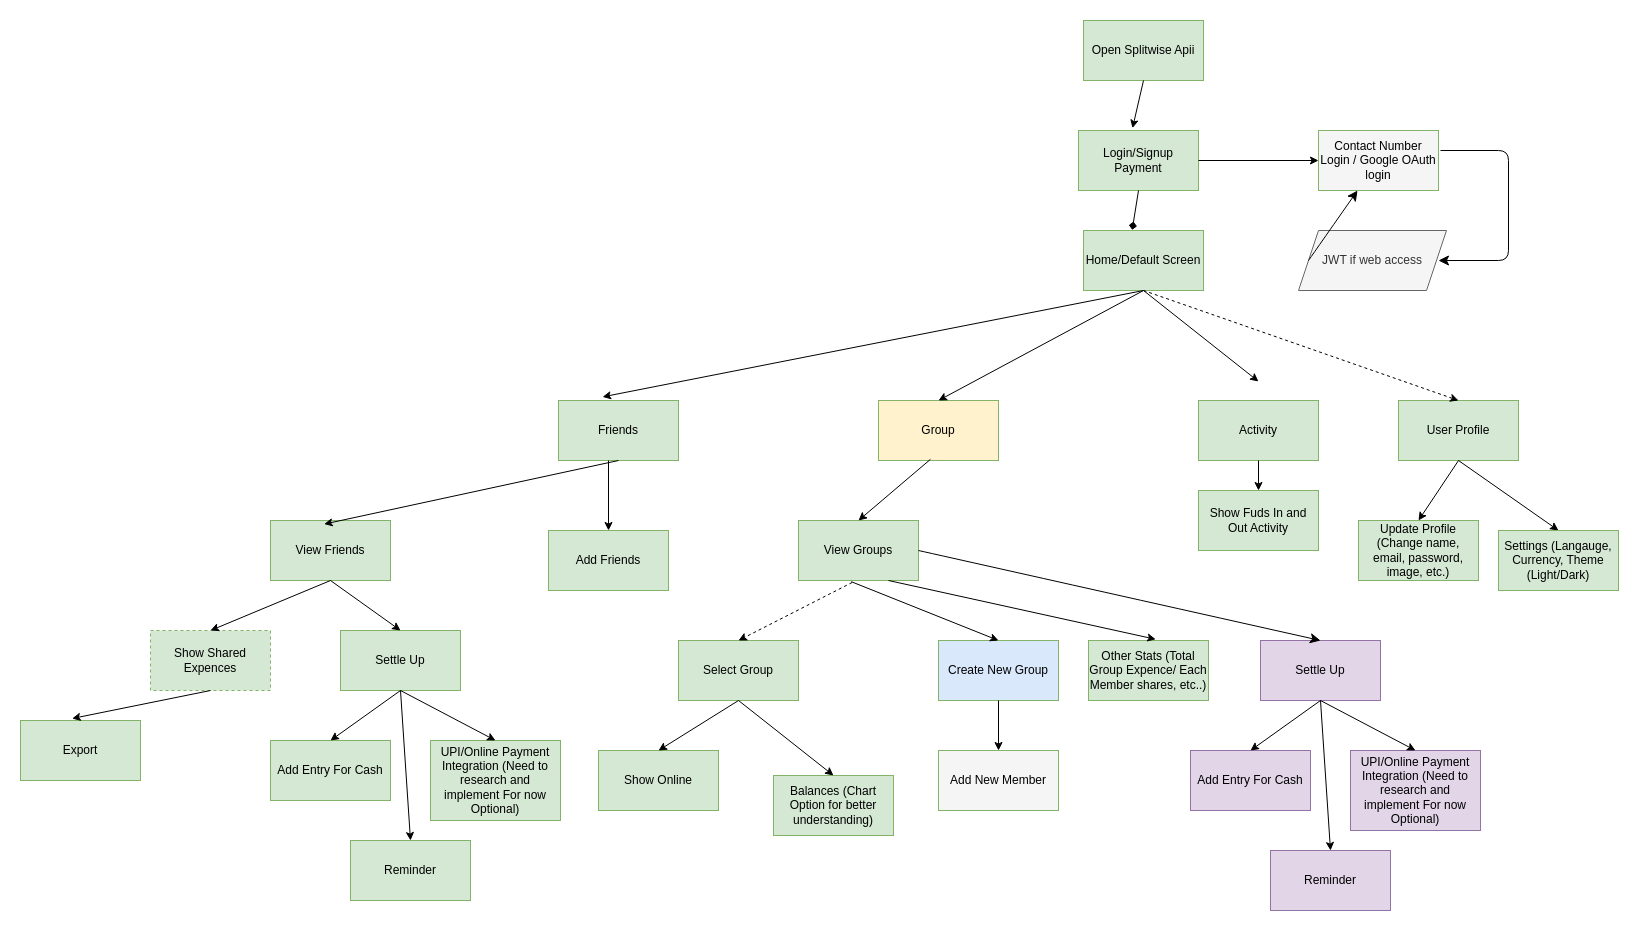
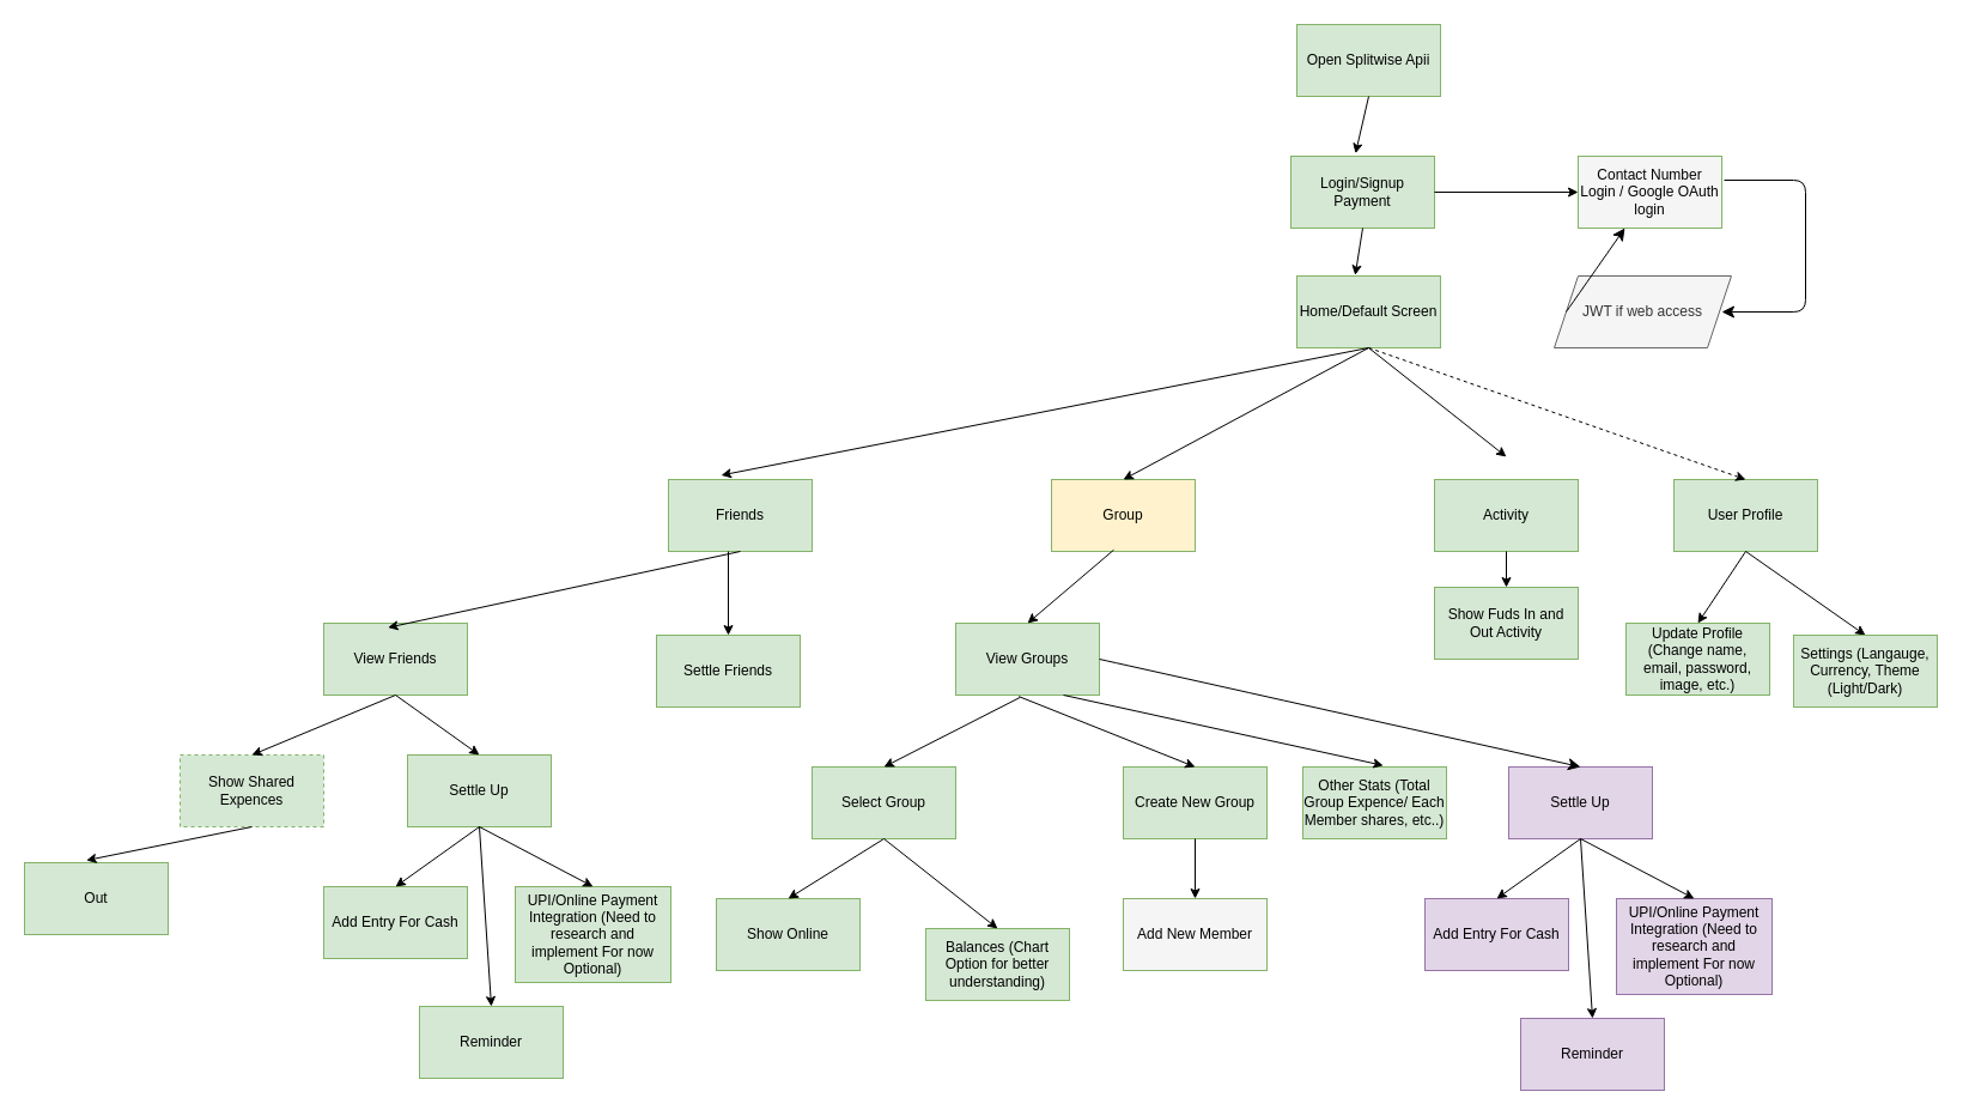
  <mxCell id="0" />
  <mxCell id="1" parent="0" />
  <mxCell id="2" value="Open Splitwise Apii" style="rounded=0;whiteSpace=wrap;html=1;fillColor=#d5e8d4;strokeColor=#82b366;" parent="1" vertex="1"><mxGeometry x="1083" y="20" width="120" height="60" as="geometry" /></mxCell>
  <mxCell id="3" value="Login/Signup Payment" style="rounded=0;whiteSpace=wrap;html=1;fillColor=#d5e8d4;strokeColor=#82b366;" parent="1" vertex="1"><mxGeometry x="1078" y="130" width="120" height="60" as="geometry" /></mxCell>
  <mxCell id="4" value="Home/Default Screen" style="rounded=0;whiteSpace=wrap;html=1;fillColor=#d5e8d4;strokeColor=#82b366;" parent="1" vertex="1"><mxGeometry x="1083" y="230" width="120" height="60" as="geometry" /></mxCell>
  <mxCell id="5" value="Friends" style="rounded=0;whiteSpace=wrap;html=1;fillColor=#d5e8d4;strokeColor=#82b366;" parent="1" vertex="1"><mxGeometry x="558" y="400" width="120" height="60" as="geometry" /></mxCell>
  <mxCell id="6" value="Activity" style="rounded=0;whiteSpace=wrap;html=1;fillColor=#d5e8d4;strokeColor=#82b366;" parent="1" vertex="1"><mxGeometry x="1198" y="400" width="120" height="60" as="geometry" /></mxCell>
  <mxCell id="7" value="Group" style="rounded=0;whiteSpace=wrap;html=1;fillColor=#fff2cc;strokeColor=#82b366;" parent="1" vertex="1"><mxGeometry x="878" y="400" width="120" height="60" as="geometry" /></mxCell>
  <mxCell id="8" value="View Friends" style="rounded=0;whiteSpace=wrap;html=1;fillColor=#d5e8d4;strokeColor=#82b366;" parent="1" vertex="1"><mxGeometry x="270" y="520" width="120" height="60" as="geometry" /></mxCell>
  <mxCell id="9" value="Show Shared Expences" style="rounded=0;whiteSpace=wrap;html=1;fillColor=#d5e8d4;strokeColor=#82b366;dashed=1;" parent="1" vertex="1"><mxGeometry x="150" y="630" width="120" height="60" as="geometry" /></mxCell>
  <mxCell id="10" value="Settle Up" style="rounded=0;whiteSpace=wrap;html=1;fillColor=#d5e8d4;strokeColor=#82b366;" parent="1" vertex="1"><mxGeometry x="340" y="630" width="120" height="60" as="geometry" /></mxCell>
  <mxCell id="11" value="Add Entry For Cash" style="rounded=0;whiteSpace=wrap;html=1;fillColor=#d5e8d4;strokeColor=#82b366;" parent="1" vertex="1"><mxGeometry x="270" y="740" width="120" height="60" as="geometry" /></mxCell>
  <mxCell id="12" value="UPI/Online Payment Integration (Need to research and implement For now Optional)" style="rounded=0;whiteSpace=wrap;html=1;fillColor=#d5e8d4;strokeColor=#82b366;" parent="1" vertex="1"><mxGeometry x="430" y="740" width="130" height="80" as="geometry" /></mxCell>
  <mxCell id="13" value="" style="endArrow=classic;html=1;rounded=0;exitX=0.5;exitY=1;exitDx=0;exitDy=0;entryX=0.447;entryY=0.06;entryDx=0;entryDy=0;entryPerimeter=0;" parent="1" source="5" target="8" edge="1"><mxGeometry width="50" height="50" relative="1" as="geometry"><mxPoint x="608" y="570" as="sourcePoint" /><mxPoint x="658" y="520" as="targetPoint" /></mxGeometry></mxCell>
  <mxCell id="14" value="" style="endArrow=classic;html=1;rounded=0;exitX=0.5;exitY=1;exitDx=0;exitDy=0;entryX=0.5;entryY=0;entryDx=0;entryDy=0;" parent="1" source="8" target="9" edge="1"><mxGeometry width="50" height="50" relative="1" as="geometry"><mxPoint x="460" y="470" as="sourcePoint" /><mxPoint x="334" y="534" as="targetPoint" /></mxGeometry></mxCell>
  <mxCell id="15" value="" style="endArrow=classic;html=1;rounded=0;entryX=0.5;entryY=0;entryDx=0;entryDy=0;exitX=0.5;exitY=1;exitDx=0;exitDy=0;" parent="1" source="8" target="10" edge="1"><mxGeometry width="50" height="50" relative="1" as="geometry"><mxPoint x="340" y="610" as="sourcePoint" /><mxPoint x="220" y="640" as="targetPoint" /></mxGeometry></mxCell>
  <mxCell id="16" value="" style="endArrow=classic;html=1;rounded=0;entryX=0.5;entryY=0;entryDx=0;entryDy=0;exitX=0.5;exitY=1;exitDx=0;exitDy=0;" parent="1" source="10" target="11" edge="1"><mxGeometry width="50" height="50" relative="1" as="geometry"><mxPoint x="340" y="590" as="sourcePoint" /><mxPoint x="410" y="640" as="targetPoint" /></mxGeometry></mxCell>
  <mxCell id="17" value="" style="endArrow=classic;html=1;rounded=0;entryX=0.5;entryY=0;entryDx=0;entryDy=0;" parent="1" target="12" edge="1"><mxGeometry width="50" height="50" relative="1" as="geometry"><mxPoint x="400" y="690" as="sourcePoint" /><mxPoint x="340" y="750" as="targetPoint" /></mxGeometry></mxCell>
  <mxCell id="18" value="" style="endArrow=classic;html=1;rounded=0;entryX=0.5;entryY=0;entryDx=0;entryDy=0;" parent="1" target="19" edge="1"><mxGeometry width="50" height="50" relative="1" as="geometry"><mxPoint x="400" y="690" as="sourcePoint" /><mxPoint x="400" y="840" as="targetPoint" /></mxGeometry></mxCell>
  <mxCell id="19" value="Reminder" style="rounded=0;whiteSpace=wrap;html=1;fillColor=#d5e8d4;strokeColor=#82b366;" parent="1" vertex="1"><mxGeometry x="350" y="840" width="120" height="60" as="geometry" /></mxCell>
- <mxCell id="20" value="Export" style="rounded=0;whiteSpace=wrap;html=1;fillColor=#d5e8d4;strokeColor=#82b366;" parent="1" vertex="1"><mxGeometry x="20" y="720" width="120" height="60" as="geometry" /></mxCell>
+ <mxCell id="20" value="Out" style="rounded=0;whiteSpace=wrap;html=1;fillColor=#d5e8d4;strokeColor=#82b366;" parent="1" vertex="1"><mxGeometry x="20" y="720" width="120" height="60" as="geometry" /></mxCell>
  <mxCell id="21" value="" style="endArrow=classic;html=1;rounded=0;exitX=0.5;exitY=1;exitDx=0;exitDy=0;entryX=0.43;entryY=-0.033;entryDx=0;entryDy=0;entryPerimeter=0;" parent="1" source="9" target="20" edge="1"><mxGeometry width="50" height="50" relative="1" as="geometry"><mxPoint x="440" y="680" as="sourcePoint" /><mxPoint x="490" y="630" as="targetPoint" /></mxGeometry></mxCell>
- <mxCell id="22" value="Add Friends" style="rounded=0;whiteSpace=wrap;html=1;fillColor=#d5e8d4;strokeColor=#82b366;" parent="1" vertex="1"><mxGeometry x="548" y="530" width="120" height="60" as="geometry" /></mxCell>
+ <mxCell id="22" value="Settle Friends" style="rounded=0;whiteSpace=wrap;html=1;fillColor=#d5e8d4;strokeColor=#82b366;" parent="1" vertex="1"><mxGeometry x="548" y="530" width="120" height="60" as="geometry" /></mxCell>
  <mxCell id="23" value="" style="endArrow=classic;html=1;rounded=0;entryX=0.5;entryY=0;entryDx=0;entryDy=0;" parent="1" target="22" edge="1"><mxGeometry width="50" height="50" relative="1" as="geometry"><mxPoint x="608" y="460" as="sourcePoint" /><mxPoint x="334" y="534" as="targetPoint" /></mxGeometry></mxCell>
  <mxCell id="24" value="View Groups" style="rounded=0;whiteSpace=wrap;html=1;fillColor=#d5e8d4;strokeColor=#82b366;" parent="1" vertex="1"><mxGeometry x="798" y="520" width="120" height="60" as="geometry" /></mxCell>
  <mxCell id="25" value="" style="endArrow=classic;html=1;rounded=0;exitX=0.433;exitY=0.98;exitDx=0;exitDy=0;entryX=0.5;entryY=0;entryDx=0;entryDy=0;exitPerimeter=0;" parent="1" source="7" target="24" edge="1"><mxGeometry width="50" height="50" relative="1" as="geometry"><mxPoint x="628" y="470" as="sourcePoint" /><mxPoint x="334" y="534" as="targetPoint" /></mxGeometry></mxCell>
  <mxCell id="26" value="Select Group" style="rounded=0;whiteSpace=wrap;html=1;fillColor=#d5e8d4;strokeColor=#82b366;" parent="1" vertex="1"><mxGeometry x="678" y="640" width="120" height="60" as="geometry" /></mxCell>
  <mxCell id="27" value="Show Online" style="rounded=0;whiteSpace=wrap;html=1;fillColor=#d5e8d4;strokeColor=#82b366;" parent="1" vertex="1"><mxGeometry x="598" y="750" width="120" height="60" as="geometry" /></mxCell>
  <mxCell id="28" value="" style="endArrow=classic;html=1;rounded=0;exitX=0.5;exitY=1;exitDx=0;exitDy=0;entryX=0.5;entryY=0;entryDx=0;entryDy=0;" parent="1" source="26" target="27" edge="1"><mxGeometry width="50" height="50" relative="1" as="geometry"><mxPoint x="678" y="910" as="sourcePoint" /><mxPoint x="728" y="860" as="targetPoint" /></mxGeometry></mxCell>
  <mxCell id="29" value="Balances (Chart Option for better understanding)" style="rounded=0;whiteSpace=wrap;html=1;fillColor=#d5e8d4;strokeColor=#82b366;" parent="1" vertex="1"><mxGeometry x="773" y="775" width="120" height="60" as="geometry" /></mxCell>
  <mxCell id="30" value="" style="endArrow=classic;html=1;rounded=0;exitX=0.5;exitY=1;exitDx=0;exitDy=0;entryX=0.5;entryY=0;entryDx=0;entryDy=0;" parent="1" source="26" target="29" edge="1"><mxGeometry width="50" height="50" relative="1" as="geometry"><mxPoint x="748" y="710" as="sourcePoint" /><mxPoint x="668" y="760" as="targetPoint" /></mxGeometry></mxCell>
- <mxCell id="31" value="" style="endArrow=classic;html=1;rounded=0;exitX=0.447;exitY=1.033;exitDx=0;exitDy=0;entryX=0.5;entryY=0;entryDx=0;entryDy=0;exitPerimeter=0;dashed=1;" parent="1" source="24" target="26" edge="1"><mxGeometry width="50" height="50" relative="1" as="geometry"><mxPoint x="748" y="710" as="sourcePoint" /><mxPoint x="668" y="760" as="targetPoint" /></mxGeometry></mxCell>
- <mxCell id="32" value="Create New Group" style="rounded=0;whiteSpace=wrap;html=1;fillColor=#dae8fc;strokeColor=#82b366;" parent="1" vertex="1"><mxGeometry x="938" y="640" width="120" height="60" as="geometry" /></mxCell>
+ <mxCell id="31" value="" style="endArrow=classic;html=1;rounded=0;exitX=0.447;exitY=1.033;exitDx=0;exitDy=0;entryX=0.5;entryY=0;entryDx=0;entryDy=0;exitPerimeter=0;" parent="1" source="24" target="26" edge="1"><mxGeometry width="50" height="50" relative="1" as="geometry"><mxPoint x="748" y="710" as="sourcePoint" /><mxPoint x="668" y="760" as="targetPoint" /></mxGeometry></mxCell>
+ <mxCell id="32" value="Create New Group" style="rounded=0;whiteSpace=wrap;html=1;fillColor=#d5e8d4;strokeColor=#82b366;" parent="1" vertex="1"><mxGeometry x="938" y="640" width="120" height="60" as="geometry" /></mxCell>
  <mxCell id="33" value="Add New Member" style="rounded=0;whiteSpace=wrap;html=1;fillColor=#f5f5f5;strokeColor=#82b366;" parent="1" vertex="1"><mxGeometry x="938" y="750" width="120" height="60" as="geometry" /></mxCell>
  <mxCell id="34" value="" style="endArrow=classic;html=1;rounded=0;exitX=0.5;exitY=1;exitDx=0;exitDy=0;entryX=0.5;entryY=0;entryDx=0;entryDy=0;" parent="1" source="32" target="33" edge="1"><mxGeometry width="50" height="50" relative="1" as="geometry"><mxPoint x="862" y="592" as="sourcePoint" /><mxPoint x="748" y="650" as="targetPoint" /></mxGeometry></mxCell>
  <mxCell id="35" value="" style="endArrow=classic;html=1;rounded=0;exitX=0.44;exitY=1.02;exitDx=0;exitDy=0;entryX=0.5;entryY=0;entryDx=0;entryDy=0;exitPerimeter=0;" parent="1" source="24" target="32" edge="1"><mxGeometry width="50" height="50" relative="1" as="geometry"><mxPoint x="862" y="592" as="sourcePoint" /><mxPoint x="748" y="650" as="targetPoint" /></mxGeometry></mxCell>
  <mxCell id="36" value="Other Stats (Total Group Expence/ Each Member shares, etc..)" style="rounded=0;whiteSpace=wrap;html=1;fillColor=#d5e8d4;strokeColor=#82b366;" parent="1" vertex="1"><mxGeometry x="1088" y="640" width="120" height="60" as="geometry" /></mxCell>
  <mxCell id="37" value="" style="endArrow=classic;html=1;rounded=0;exitX=0.75;exitY=1;exitDx=0;exitDy=0;entryX=0.56;entryY=-0.02;entryDx=0;entryDy=0;entryPerimeter=0;" parent="1" source="24" target="36" edge="1"><mxGeometry width="50" height="50" relative="1" as="geometry"><mxPoint x="861" y="591" as="sourcePoint" /><mxPoint x="1008" y="650" as="targetPoint" /></mxGeometry></mxCell>
  <mxCell id="38" value="Show Fuds In and Out Activity" style="rounded=0;whiteSpace=wrap;html=1;fillColor=#d5e8d4;strokeColor=#82b366;" parent="1" vertex="1"><mxGeometry x="1198" y="490" width="120" height="60" as="geometry" /></mxCell>
  <mxCell id="39" value="" style="endArrow=classic;html=1;rounded=0;exitX=0.5;exitY=1;exitDx=0;exitDy=0;entryX=0.5;entryY=0;entryDx=0;entryDy=0;" parent="1" source="6" target="38" edge="1"><mxGeometry width="50" height="50" relative="1" as="geometry"><mxPoint x="940" y="469" as="sourcePoint" /><mxPoint x="868" y="530" as="targetPoint" /></mxGeometry></mxCell>
  <mxCell id="40" value="" style="endArrow=classic;html=1;rounded=0;exitX=0.5;exitY=1;exitDx=0;exitDy=0;entryX=0.5;entryY=0;entryDx=0;entryDy=0;" parent="1" source="4" edge="1"><mxGeometry width="50" height="50" relative="1" as="geometry"><mxPoint x="1268" y="451" as="sourcePoint" /><mxPoint x="1258" y="381" as="targetPoint" /></mxGeometry></mxCell>
  <mxCell id="41" value="User Profile" style="rounded=0;whiteSpace=wrap;html=1;fillColor=#d5e8d4;strokeColor=#82b366;" parent="1" vertex="1"><mxGeometry x="1398" y="400" width="120" height="60" as="geometry" /></mxCell>
  <mxCell id="42" value="Update Profile (Change name, email, password, image, etc.)" style="rounded=0;whiteSpace=wrap;html=1;fillColor=#d5e8d4;strokeColor=#82b366;" parent="1" vertex="1"><mxGeometry x="1358" y="520" width="120" height="60" as="geometry" /></mxCell>
  <mxCell id="43" value="" style="endArrow=classic;html=1;rounded=0;entryX=0.5;entryY=0;entryDx=0;entryDy=0;exitX=0.5;exitY=1;exitDx=0;exitDy=0;" parent="1" source="41" target="42" edge="1"><mxGeometry width="50" height="50" relative="1" as="geometry"><mxPoint x="618" y="470" as="sourcePoint" /><mxPoint x="618" y="540" as="targetPoint" /></mxGeometry></mxCell>
  <mxCell id="44" value="" style="endArrow=classic;html=1;rounded=0;exitX=0.5;exitY=1;exitDx=0;exitDy=0;entryX=0.5;entryY=0;entryDx=0;entryDy=0;" parent="1" source="41" target="45" edge="1"><mxGeometry width="50" height="50" relative="1" as="geometry"><mxPoint x="1153" y="320" as="sourcePoint" /><mxPoint x="1568" y="520" as="targetPoint" /></mxGeometry></mxCell>
  <mxCell id="45" value="Settings (Langauge, Currency, Theme (Light/Dark)" style="rounded=0;whiteSpace=wrap;html=1;fillColor=#d5e8d4;strokeColor=#82b366;" parent="1" vertex="1"><mxGeometry x="1498" y="530" width="120" height="60" as="geometry" /></mxCell>
  <mxCell id="46" value="" style="endArrow=classic;html=1;rounded=0;entryX=0.5;entryY=0;entryDx=0;entryDy=0;exitX=0.5;exitY=1;exitDx=0;exitDy=0;dashed=1;" parent="1" source="4" target="41" edge="1"><mxGeometry width="50" height="50" relative="1" as="geometry"><mxPoint x="1148" y="310" as="sourcePoint" /><mxPoint x="1268" y="410" as="targetPoint" /></mxGeometry></mxCell>
  <mxCell id="47" value="" style="endArrow=classic;html=1;rounded=0;exitX=0.5;exitY=1;exitDx=0;exitDy=0;entryX=0.5;entryY=0;entryDx=0;entryDy=0;" parent="1" source="4" target="7" edge="1"><mxGeometry width="50" height="50" relative="1" as="geometry"><mxPoint x="1163" y="330" as="sourcePoint" /><mxPoint x="1278" y="420" as="targetPoint" /></mxGeometry></mxCell>
  <mxCell id="48" value="" style="endArrow=classic;html=1;rounded=0;entryX=0.367;entryY=-0.06;entryDx=0;entryDy=0;entryPerimeter=0;exitX=0.5;exitY=1;exitDx=0;exitDy=0;" parent="1" source="4" target="5" edge="1"><mxGeometry width="50" height="50" relative="1" as="geometry"><mxPoint x="1148" y="310" as="sourcePoint" /><mxPoint x="1468" y="410" as="targetPoint" /></mxGeometry></mxCell>
  <mxCell id="49" value="" style="endArrow=classic;html=1;rounded=0;exitX=0.5;exitY=1;exitDx=0;exitDy=0;entryX=0.45;entryY=-0.039;entryDx=0;entryDy=0;entryPerimeter=0;" parent="1" source="2" target="3" edge="1"><mxGeometry width="50" height="50" relative="1" as="geometry"><mxPoint x="1078" y="160" as="sourcePoint" /><mxPoint x="1128" y="110" as="targetPoint" /></mxGeometry></mxCell>
- <mxCell id="50" value="" style="endArrow=diamond;html=1;rounded=0;exitX=0.5;exitY=1;exitDx=0;exitDy=0;entryX=0.406;entryY=-0.011;entryDx=0;entryDy=0;entryPerimeter=0;" parent="1" source="3" target="4" edge="1"><mxGeometry width="50" height="50" relative="1" as="geometry"><mxPoint x="1153" y="70" as="sourcePoint" /><mxPoint x="1147" y="138" as="targetPoint" /></mxGeometry></mxCell>
+ <mxCell id="50" value="" style="endArrow=classic;html=1;rounded=0;exitX=0.5;exitY=1;exitDx=0;exitDy=0;entryX=0.406;entryY=-0.011;entryDx=0;entryDy=0;entryPerimeter=0;" parent="1" source="3" target="4" edge="1"><mxGeometry width="50" height="50" relative="1" as="geometry"><mxPoint x="1153" y="70" as="sourcePoint" /><mxPoint x="1147" y="138" as="targetPoint" /></mxGeometry></mxCell>
  <mxCell id="51" value="" style="endArrow=classic;html=1;rounded=0;exitX=1;exitY=0.5;exitDx=0;exitDy=0;entryX=0;entryY=0.5;entryDx=0;entryDy=0;" parent="1" source="3" target="52" edge="1"><mxGeometry width="50" height="50" relative="1" as="geometry"><mxPoint x="1153" y="200" as="sourcePoint" /><mxPoint x="1298" y="160" as="targetPoint" /></mxGeometry></mxCell>
  <mxCell id="52" value="Contact Number Login / Google OAuth login" style="rounded=0;whiteSpace=wrap;html=1;fillColor=#f5f5f5;strokeColor=#82b366;" parent="1" vertex="1"><mxGeometry x="1318" y="130" width="120" height="60" as="geometry" /></mxCell>
  <mxCell id="53" value="Settle Up" style="rounded=0;whiteSpace=wrap;html=1;fillColor=#e1d5e7;strokeColor=#9673a6;" vertex="1" parent="1"><mxGeometry x="1260" y="640" width="120" height="60" as="geometry" /></mxCell>
  <mxCell id="54" value="Add Entry For Cash" style="rounded=0;whiteSpace=wrap;html=1;fillColor=#e1d5e7;strokeColor=#9673a6;" vertex="1" parent="1"><mxGeometry x="1190" y="750" width="120" height="60" as="geometry" /></mxCell>
  <mxCell id="55" value="UPI/Online Payment Integration (Need to research and implement For now Optional)" style="rounded=0;whiteSpace=wrap;html=1;fillColor=#e1d5e7;strokeColor=#9673a6;" vertex="1" parent="1"><mxGeometry x="1350" y="750" width="130" height="80" as="geometry" /></mxCell>
  <mxCell id="56" value="" style="endArrow=classic;html=1;rounded=0;entryX=0.5;entryY=0;entryDx=0;entryDy=0;exitX=0.5;exitY=1;exitDx=0;exitDy=0;" edge="1" parent="1" source="53" target="54"><mxGeometry width="50" height="50" relative="1" as="geometry"><mxPoint x="1260" y="600" as="sourcePoint" /><mxPoint x="1330" y="650" as="targetPoint" /></mxGeometry></mxCell>
  <mxCell id="57" value="" style="endArrow=classic;html=1;rounded=0;entryX=0.5;entryY=0;entryDx=0;entryDy=0;" edge="1" parent="1" target="55"><mxGeometry width="50" height="50" relative="1" as="geometry"><mxPoint x="1320" y="700" as="sourcePoint" /><mxPoint x="1260" y="760" as="targetPoint" /></mxGeometry></mxCell>
  <mxCell id="58" value="" style="endArrow=classic;html=1;rounded=0;entryX=0.5;entryY=0;entryDx=0;entryDy=0;" edge="1" parent="1" target="59"><mxGeometry width="50" height="50" relative="1" as="geometry"><mxPoint x="1320" y="700" as="sourcePoint" /><mxPoint x="1320" y="850" as="targetPoint" /></mxGeometry></mxCell>
  <mxCell id="59" value="Reminder" style="rounded=0;whiteSpace=wrap;html=1;fillColor=#e1d5e7;strokeColor=#9673a6;" vertex="1" parent="1"><mxGeometry x="1270" y="850" width="120" height="60" as="geometry" /></mxCell>
  <mxCell id="60" value="" style="endArrow=classic;html=1;rounded=0;fontSize=12;startSize=8;endSize=8;curved=1;exitX=1;exitY=0.5;exitDx=0;exitDy=0;entryX=0.5;entryY=0;entryDx=0;entryDy=0;" edge="1" parent="1" source="24" target="53"><mxGeometry width="50" height="50" relative="1" as="geometry"><mxPoint x="1058" y="610" as="sourcePoint" /><mxPoint x="1108" y="560" as="targetPoint" /></mxGeometry></mxCell>
  <mxCell id="61" value="JWT if web access" style="shape=parallelogram;perimeter=parallelogramPerimeter;whiteSpace=wrap;html=1;fixedSize=1;fillColor=#f5f5f5;fontColor=#333333;strokeColor=#666666;" vertex="1" parent="1"><mxGeometry x="1298" y="230" width="148" height="60" as="geometry" /></mxCell>
  <mxCell id="62" value="" style="edgeStyle=elbowEdgeStyle;elbow=horizontal;endArrow=classic;html=1;curved=0;rounded=1;endSize=8;startSize=8;fontSize=12;exitX=1;exitY=0.5;exitDx=0;exitDy=0;entryX=1;entryY=0.5;entryDx=0;entryDy=0;" edge="1" parent="1"><mxGeometry width="50" height="50" relative="1" as="geometry"><mxPoint x="1440" y="150" as="sourcePoint" /><mxPoint x="1438" y="260" as="targetPoint" /><Array as="points"><mxPoint x="1508" y="210" /></Array></mxGeometry></mxCell>
  <mxCell id="63" value="" style="endArrow=classic;html=1;rounded=0;fontSize=12;startSize=8;endSize=8;curved=1;exitX=0;exitY=0.5;exitDx=0;exitDy=0;" edge="1" parent="1" source="61" target="52"><mxGeometry width="50" height="50" relative="1" as="geometry"><mxPoint x="1228" y="270" as="sourcePoint" /><mxPoint x="1278" y="220" as="targetPoint" /></mxGeometry></mxCell>
